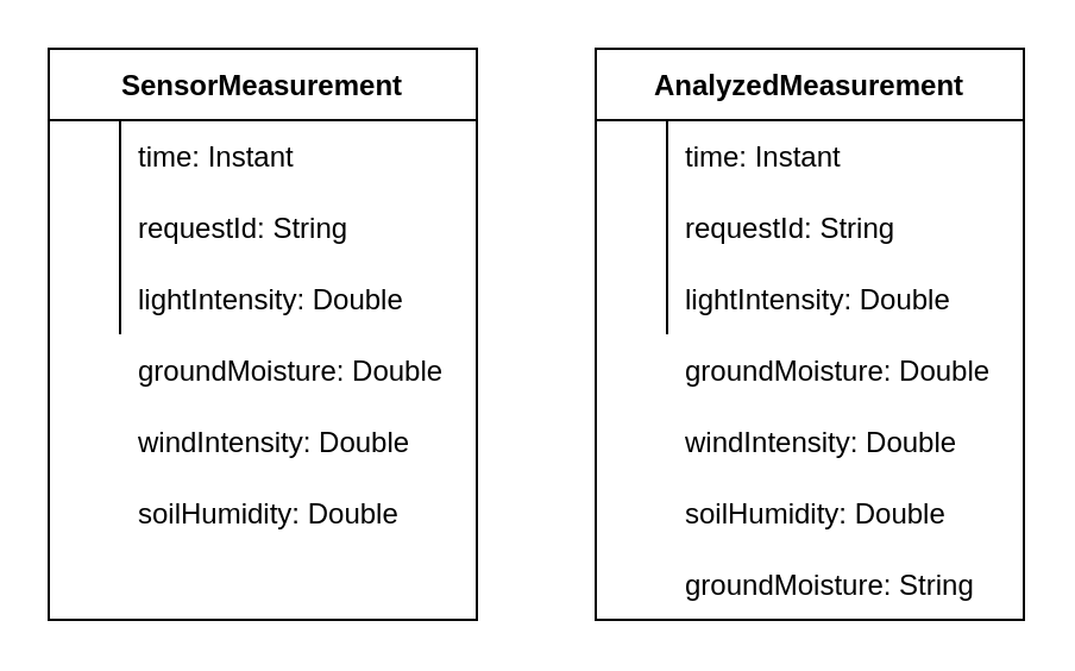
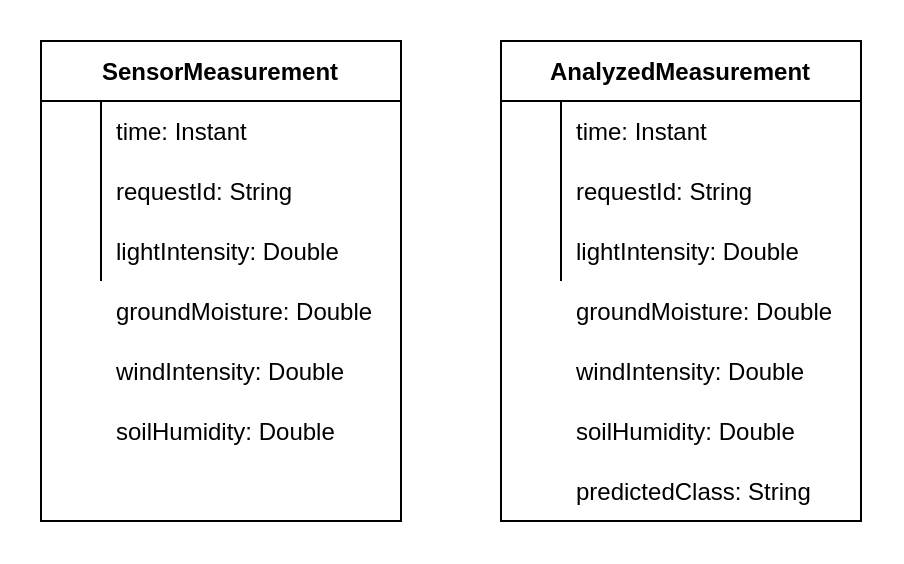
  <mxCell id="0" />
  <mxCell id="1" parent="0" />
  <mxCell id="2" value="SensorMeasurement" style="shape=table;startSize=30;container=1;collapsible=1;childLayout=tableLayout;fixedRows=1;rowLines=0;fontStyle=1;align=center;resizeLast=1;" parent="1" vertex="1"><mxGeometry x="20" y="20" width="180" height="240" as="geometry" /></mxCell>
  <mxCell id="3" value="" style="shape=partialRectangle;collapsible=0;dropTarget=0;pointerEvents=0;fillColor=none;top=0;left=0;bottom=0;right=0;points=[[0,0.5],[1,0.5]];portConstraint=eastwest;" parent="2" vertex="1"><mxGeometry y="30" width="180" height="30" as="geometry" /></mxCell>
  <mxCell id="4" value="" style="shape=partialRectangle;connectable=0;fillColor=none;top=0;left=0;bottom=0;right=0;editable=1;overflow=hidden;" parent="3" vertex="1"><mxGeometry width="30" height="30" as="geometry" /></mxCell>
  <mxCell id="5" value="time: Instant" style="shape=partialRectangle;connectable=0;fillColor=none;top=0;left=0;bottom=0;right=0;align=left;spacingLeft=6;overflow=hidden;" parent="3" vertex="1"><mxGeometry x="30" width="150" height="30" as="geometry" /></mxCell>
  <mxCell id="6" value="" style="shape=partialRectangle;collapsible=0;dropTarget=0;pointerEvents=0;fillColor=none;top=0;left=0;bottom=0;right=0;points=[[0,0.5],[1,0.5]];portConstraint=eastwest;" parent="2" vertex="1"><mxGeometry y="60" width="180" height="30" as="geometry" /></mxCell>
  <mxCell id="7" value="" style="shape=partialRectangle;connectable=0;fillColor=none;top=0;left=0;bottom=0;right=0;editable=1;overflow=hidden;" parent="6" vertex="1"><mxGeometry width="30" height="30" as="geometry" /></mxCell>
  <mxCell id="8" value="requestId: String" style="shape=partialRectangle;connectable=0;fillColor=none;top=0;left=0;bottom=0;right=0;align=left;spacingLeft=6;overflow=hidden;" parent="6" vertex="1"><mxGeometry x="30" width="150" height="30" as="geometry" /></mxCell>
  <mxCell id="9" value="" style="shape=partialRectangle;collapsible=0;dropTarget=0;pointerEvents=0;fillColor=none;top=0;left=0;bottom=0;right=0;points=[[0,0.5],[1,0.5]];portConstraint=eastwest;" parent="2" vertex="1"><mxGeometry y="90" width="180" height="30" as="geometry" /></mxCell>
  <mxCell id="10" value="" style="shape=partialRectangle;connectable=0;fillColor=none;top=0;left=0;bottom=0;right=0;editable=1;overflow=hidden;" parent="9" vertex="1"><mxGeometry width="30" height="30" as="geometry" /></mxCell>
  <mxCell id="11" value="lightIntensity: Double" style="shape=partialRectangle;connectable=0;fillColor=none;top=0;left=0;bottom=0;right=0;align=left;spacingLeft=6;overflow=hidden;" parent="9" vertex="1"><mxGeometry x="30" width="150" height="30" as="geometry" /></mxCell>
  <mxCell id="12" value="groundMoisture: Double" style="shape=partialRectangle;connectable=0;fillColor=none;top=0;left=0;bottom=0;right=0;align=left;spacingLeft=6;overflow=hidden;" parent="1" vertex="1"><mxGeometry x="50" y="140" width="150" height="30" as="geometry" /></mxCell>
  <mxCell id="13" value="windIntensity: Double" style="shape=partialRectangle;connectable=0;fillColor=none;top=0;left=0;bottom=0;right=0;align=left;spacingLeft=6;overflow=hidden;" parent="1" vertex="1"><mxGeometry x="50" y="170" width="150" height="30" as="geometry" /></mxCell>
  <mxCell id="14" value="soilHumidity: Double" style="shape=partialRectangle;connectable=0;fillColor=none;top=0;left=0;bottom=0;right=0;align=left;spacingLeft=6;overflow=hidden;" parent="1" vertex="1"><mxGeometry x="50" y="200" width="150" height="30" as="geometry" /></mxCell>
  <mxCell id="15" value="AnalyzedMeasurement" style="shape=table;startSize=30;container=1;collapsible=1;childLayout=tableLayout;fixedRows=1;rowLines=0;fontStyle=1;align=center;resizeLast=1;" vertex="1" parent="1"><mxGeometry x="250" y="20" width="180" height="240" as="geometry" /></mxCell>
  <mxCell id="16" value="" style="shape=partialRectangle;collapsible=0;dropTarget=0;pointerEvents=0;fillColor=none;top=0;left=0;bottom=0;right=0;points=[[0,0.5],[1,0.5]];portConstraint=eastwest;" vertex="1" parent="15"><mxGeometry y="30" width="180" height="30" as="geometry" /></mxCell>
  <mxCell id="17" value="" style="shape=partialRectangle;connectable=0;fillColor=none;top=0;left=0;bottom=0;right=0;editable=1;overflow=hidden;" vertex="1" parent="16"><mxGeometry width="30" height="30" as="geometry" /></mxCell>
  <mxCell id="18" value="time: Instant" style="shape=partialRectangle;connectable=0;fillColor=none;top=0;left=0;bottom=0;right=0;align=left;spacingLeft=6;overflow=hidden;" vertex="1" parent="16"><mxGeometry x="30" width="150" height="30" as="geometry" /></mxCell>
  <mxCell id="19" value="" style="shape=partialRectangle;collapsible=0;dropTarget=0;pointerEvents=0;fillColor=none;top=0;left=0;bottom=0;right=0;points=[[0,0.5],[1,0.5]];portConstraint=eastwest;" vertex="1" parent="15"><mxGeometry y="60" width="180" height="30" as="geometry" /></mxCell>
  <mxCell id="20" value="" style="shape=partialRectangle;connectable=0;fillColor=none;top=0;left=0;bottom=0;right=0;editable=1;overflow=hidden;" vertex="1" parent="19"><mxGeometry width="30" height="30" as="geometry" /></mxCell>
  <mxCell id="21" value="requestId: String" style="shape=partialRectangle;connectable=0;fillColor=none;top=0;left=0;bottom=0;right=0;align=left;spacingLeft=6;overflow=hidden;" vertex="1" parent="19"><mxGeometry x="30" width="150" height="30" as="geometry" /></mxCell>
  <mxCell id="22" value="" style="shape=partialRectangle;collapsible=0;dropTarget=0;pointerEvents=0;fillColor=none;top=0;left=0;bottom=0;right=0;points=[[0,0.5],[1,0.5]];portConstraint=eastwest;" vertex="1" parent="15"><mxGeometry y="90" width="180" height="30" as="geometry" /></mxCell>
  <mxCell id="23" value="" style="shape=partialRectangle;connectable=0;fillColor=none;top=0;left=0;bottom=0;right=0;editable=1;overflow=hidden;" vertex="1" parent="22"><mxGeometry width="30" height="30" as="geometry" /></mxCell>
  <mxCell id="24" value="lightIntensity: Double" style="shape=partialRectangle;connectable=0;fillColor=none;top=0;left=0;bottom=0;right=0;align=left;spacingLeft=6;overflow=hidden;" vertex="1" parent="22"><mxGeometry x="30" width="150" height="30" as="geometry" /></mxCell>
  <mxCell id="25" value="groundMoisture: Double" style="shape=partialRectangle;connectable=0;fillColor=none;top=0;left=0;bottom=0;right=0;align=left;spacingLeft=6;overflow=hidden;" vertex="1" parent="1"><mxGeometry x="280" y="140" width="150" height="30" as="geometry" /></mxCell>
  <mxCell id="26" value="windIntensity: Double" style="shape=partialRectangle;connectable=0;fillColor=none;top=0;left=0;bottom=0;right=0;align=left;spacingLeft=6;overflow=hidden;" vertex="1" parent="1"><mxGeometry x="280" y="170" width="150" height="30" as="geometry" /></mxCell>
  <mxCell id="27" value="soilHumidity: Double" style="shape=partialRectangle;connectable=0;fillColor=none;top=0;left=0;bottom=0;right=0;align=left;spacingLeft=6;overflow=hidden;" vertex="1" parent="1"><mxGeometry x="280" y="200" width="150" height="30" as="geometry" /></mxCell>
- <mxCell id="28" value="groundMoisture: String" style="shape=partialRectangle;connectable=0;fillColor=none;top=0;left=0;bottom=0;right=0;align=left;spacingLeft=6;overflow=hidden;" vertex="1" parent="1"><mxGeometry x="280" y="230" width="150" height="30" as="geometry" /></mxCell>
+ <mxCell id="28" value="predictedClass: String" style="shape=partialRectangle;connectable=0;fillColor=none;top=0;left=0;bottom=0;right=0;align=left;spacingLeft=6;overflow=hidden;" vertex="1" parent="1"><mxGeometry x="280" y="230" width="150" height="30" as="geometry" /></mxCell>
